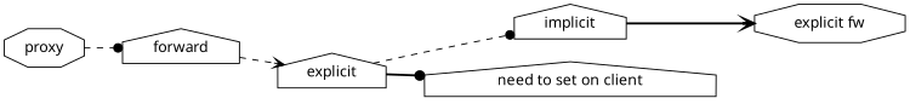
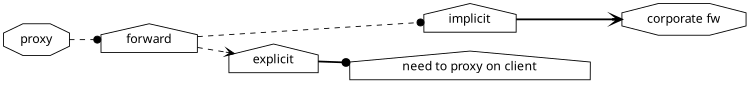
  digraph {
    fontname="Noto Sans"
    rankdir=LR
    node [fontname="Noto Sans" shape=house]
    edge [arrowhead=dot fontname="Noto Sans" style=dashed]
    proxy [shape=octagon]
    forward
    implicit
    explicit
-   "corporate fw" [shape=octagon label="explicit fw"]
-   "need to set on client"
+   "corporate fw" [shape=octagon]
+   "need to set on client" [label="need to proxy on client"]
    proxy -> forward
-   explicit -> implicit
+   forward -> implicit
    forward -> explicit [arrowhead=vee]
    implicit -> "corporate fw" [arrowhead=vee style=bold]
    explicit -> "need to set on client" [style=bold]
  }
